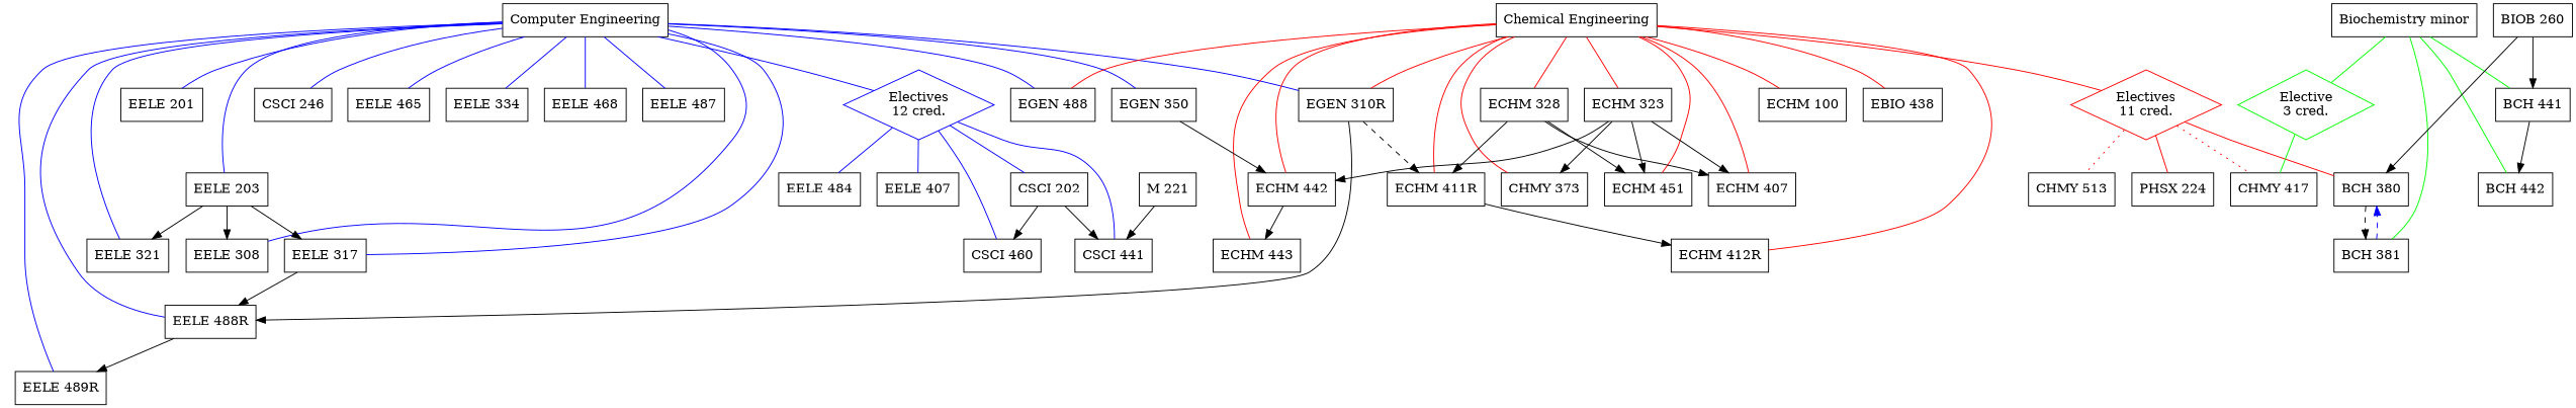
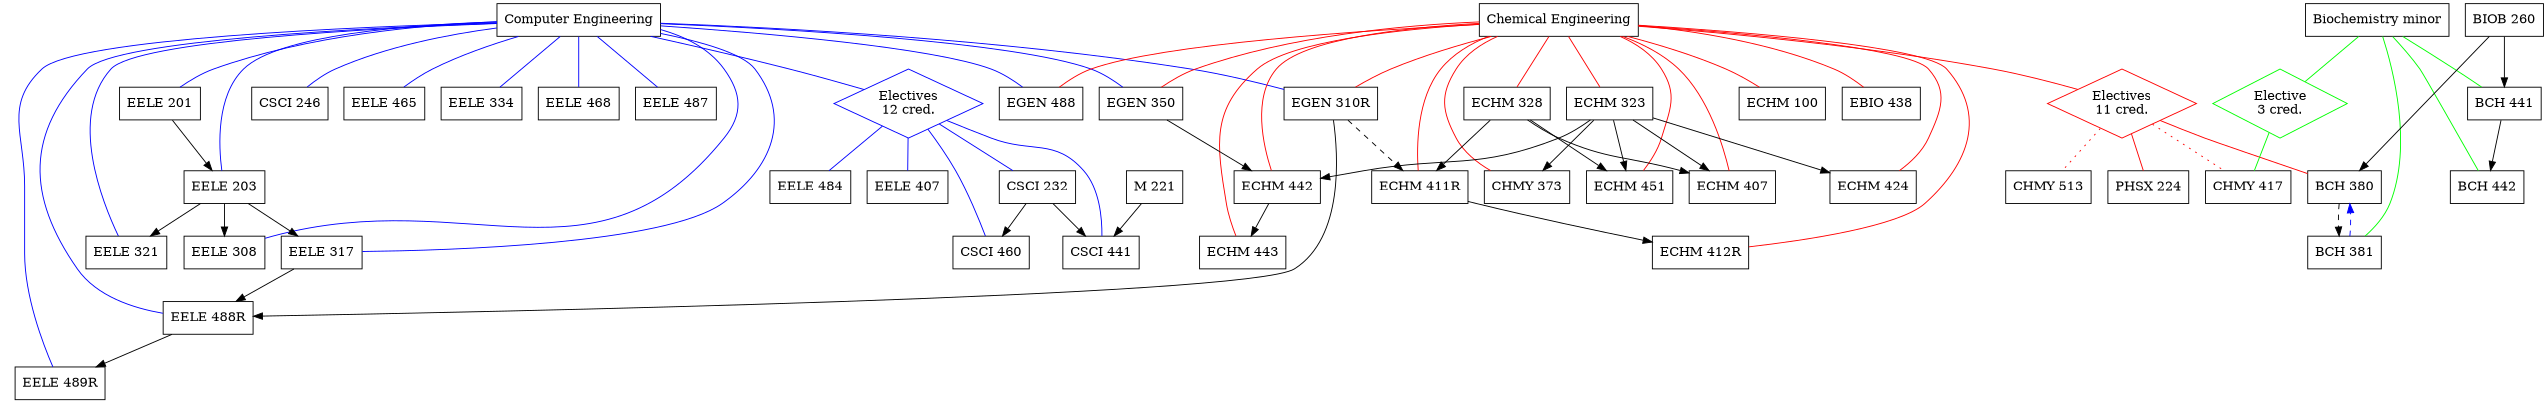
  digraph {
    node [shape=box]
    edge [arrowhead=none]
    "Computer Engineering"
    "Chemical Engineering"
    "Biochemistry minor"
    "ECHM 100"
    "EGEN 350"
    "EBIO 438"
    "EGEN 310R"
    "ECHM 323"
    "ECHM 328"
    "ECHM 411R"
    "ECHM 442"
    "ECHM 407"
+   "ECHM 424"
    "ECHM 412R"
    "ECHM 451"
    "CHMY 373"
    "EGEN 488"
    "ECHM 443"
    n19 [color=red label="Electives\n11 cred." shape=diamond]
    "EELE 201"
    "EELE 203"
    "EELE 308"
    "EELE 317"
    "CSCI 246"
    "EELE 465"
    "EELE 321"
    "EELE 334"
    "EELE 488R"
    "EELE 468"
    "EELE 489R"
    "EELE 487"
    n32 [color=blue label="Electives\n12 cred." shape=diamond]
    "BIOB 260"
    "BCH 441"
    "BCH 442"
    "BCH 380"
    "BCH 381"
    n38 [color=green label="Elective\n3 cred." shape=diamond]
    "CHMY 417"
    "CHMY 513"
    "CSCI 460"
    "CSCI 441"
    "EELE 484"
    "EELE 407"
-   "CSCI 232" [label="CSCI 202"]
+   "CSCI 232"
    "PHSX 224"
    "M 221"
    subgraph sub_1 {
      subgraph sub_2 {
        rank=same
        "Computer Engineering"
        "Chemical Engineering"
        "Biochemistry minor"
      }
    }
    subgraph sub_3 {
      "ECHM 100"
      "EGEN 350"
      "EBIO 438"
      "EGEN 310R"
      "ECHM 323"
      "ECHM 328"
      "ECHM 411R"
      "ECHM 442"
      "ECHM 407"
+     "ECHM 424"
      "ECHM 412R"
      "ECHM 451"
      "CHMY 373"
      "EGEN 488"
      "ECHM 443"
      n19
      "EELE 201"
      "EELE 203"
      "EELE 308"
      "EELE 317"
      "CSCI 246"
      "EELE 465"
      "EELE 321"
      "EELE 334"
      "EELE 488R"
      "EELE 468"
      "EELE 489R"
      "EELE 487"
      n32
      "BIOB 260"
      "BCH 441"
      "BCH 442"
      "BCH 380"
      "BCH 381"
      n38
      "CHMY 417"
      "CHMY 513"
      "CSCI 460"
      "CSCI 441"
      "EELE 484"
      "EELE 407"
      "CSCI 232"
      "PHSX 224"
      "M 221"
    }
    "Computer Engineering" -> "Chemical Engineering" [color=invis]
    "Computer Engineering" -> "EGEN 350" [color=blue]
    "Computer Engineering" -> "EGEN 310R" [color=blue]
    "Computer Engineering" -> "EGEN 488" [color=blue]
    "Computer Engineering" -> "EELE 201" [color=blue]
    "Computer Engineering" -> "EELE 203" [color=blue]
    "Computer Engineering" -> "EELE 308" [color=blue]
    "Computer Engineering" -> "EELE 317" [color=blue]
    "Computer Engineering" -> "CSCI 246" [color=blue]
    "Computer Engineering" -> "EELE 465" [color=blue]
    "Computer Engineering" -> "EELE 321" [color=blue]
    "Computer Engineering" -> "EELE 334" [color=blue]
    "Computer Engineering" -> "EELE 488R" [color=blue]
    "Computer Engineering" -> "EELE 468" [color=blue]
    "Computer Engineering" -> "EELE 489R" [color=blue]
    "Computer Engineering" -> "EELE 487" [color=blue]
    "Computer Engineering" -> n32 [color=blue]
    "Chemical Engineering" -> "Biochemistry minor" [color=invis]
    "Chemical Engineering" -> "ECHM 100" [color=red]
+   "Chemical Engineering" -> "EGEN 350" [color=red]
    "Chemical Engineering" -> "EBIO 438" [color=red]
    "Chemical Engineering" -> "EGEN 310R" [color=red]
    "Chemical Engineering" -> "ECHM 323" [color=red]
    "Chemical Engineering" -> "ECHM 328" [color=red]
    "Chemical Engineering" -> "ECHM 411R" [color=red]
    "Chemical Engineering" -> "ECHM 442" [color=red]
    "Chemical Engineering" -> "ECHM 407" [color=red]
+   "Chemical Engineering" -> "ECHM 424" [color=red]
    "Chemical Engineering" -> "ECHM 412R" [color=red]
    "Chemical Engineering" -> "ECHM 451" [color=red]
    "Chemical Engineering" -> "CHMY 373" [color=red]
    "Chemical Engineering" -> "EGEN 488" [color=red]
    "Chemical Engineering" -> "ECHM 443" [color=red]
    "Chemical Engineering" -> n19 [color=red]
    "Biochemistry minor" -> "BCH 441" [color=green]
    "Biochemistry minor" -> "BCH 442" [color=green]
    "Biochemistry minor" -> "BCH 381" [color=green]
    "Biochemistry minor" -> n38 [color=green]
    "EGEN 350" -> "ECHM 442" [arrowhead=""]
    "EGEN 310R" -> "ECHM 411R" [style=dashed arrowhead=""]
    "EGEN 310R" -> "EELE 488R" [arrowhead=""]
    "ECHM 323" -> "ECHM 442" [arrowhead=""]
    "ECHM 323" -> "ECHM 407" [arrowhead=""]
+   "ECHM 323" -> "ECHM 424" [arrowhead=""]
    "ECHM 323" -> "ECHM 451" [arrowhead=""]
    "ECHM 323" -> "CHMY 373" [arrowhead=""]
    "ECHM 328" -> "ECHM 411R" [arrowhead=""]
    "ECHM 328" -> "ECHM 407" [arrowhead=""]
    "ECHM 328" -> "ECHM 451" [arrowhead=""]
    "ECHM 411R" -> "ECHM 412R" [arrowhead=""]
    "ECHM 442" -> "ECHM 443" [arrowhead=""]
    n19 -> "BCH 380" [color=red]
    n19 -> "CHMY 417" [color=red style=dotted]
    n19 -> "CHMY 513" [color=red style=dotted]
    n19 -> "PHSX 224" [color=red]
+   "EELE 201" -> "EELE 203" [arrowhead=""]
    "EELE 203" -> "EELE 308" [arrowhead=""]
    "EELE 203" -> "EELE 317" [arrowhead=""]
    "EELE 203" -> "EELE 321" [arrowhead=""]
    "EELE 317" -> "EELE 488R" [arrowhead=""]
    "EELE 488R" -> "EELE 489R" [arrowhead=""]
    n32 -> "CSCI 460" [color=blue]
    n32 -> "CSCI 441" [color=blue]
    n32 -> "EELE 484" [color=blue]
    n32 -> "EELE 407" [color=blue]
    n32 -> "CSCI 232" [color=blue]
    "BIOB 260" -> "BCH 441" [arrowhead=""]
    "BIOB 260" -> "BCH 380" [arrowhead=""]
    "BCH 441" -> "BCH 442" [arrowhead=""]
    "BCH 380" -> "BCH 381" [style=dashed arrowhead=""]
    "BCH 381" -> "BCH 380" [color=blue style=dashed arrowhead=""]
    n38 -> "CHMY 417" [color=green]
    "CSCI 232" -> "CSCI 460" [arrowhead=""]
    "CSCI 232" -> "CSCI 441" [arrowhead=""]
    "M 221" -> "CSCI 441" [arrowhead=""]
  }
